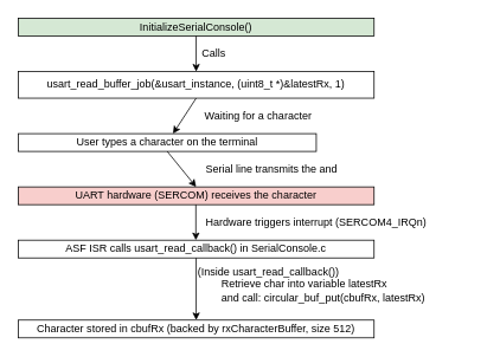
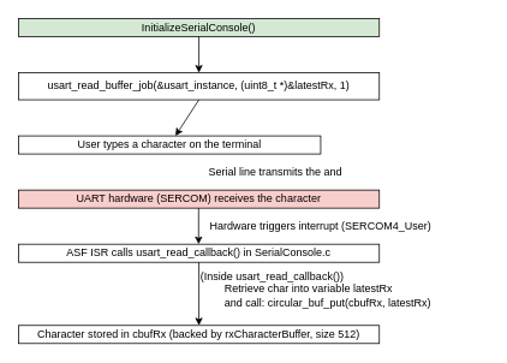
  <mxCell id="0" />
  <mxCell id="1" parent="0" />
  <mxCell id="2" value="InitializeSerialConsole()" style="rounded=0;whiteSpace=wrap;html=1;fillColor=#d5e8d4;" vertex="1" parent="1"><mxGeometry x="20" y="20" width="400" height="20" as="geometry" /></mxCell>
  <mxCell id="3" value="usart_read_buffer_job&lt;span style=&quot;background-color: transparent; color: light-dark(rgb(0, 0, 0), rgb(255, 255, 255));&quot;&gt;(&amp;amp;usart_instance, (uint8_t *)&amp;amp;latestRx, 1)&lt;/span&gt;" style="rounded=0;whiteSpace=wrap;html=1;" vertex="1" parent="1"><mxGeometry x="20" y="80" width="400" height="30" as="geometry" /></mxCell>
  <mxCell id="4" value="User types a character on the terminal" style="rounded=0;whiteSpace=wrap;html=1;" vertex="1" parent="1"><mxGeometry x="20" y="150" width="335" height="20" as="geometry" /></mxCell>
  <mxCell id="5" value="UART hardware (SERCOM) receives the character" style="rounded=0;whiteSpace=wrap;html=1;fillColor=#f8cecc;" vertex="1" parent="1"><mxGeometry x="20" y="210" width="400" height="20" as="geometry" /></mxCell>
  <mxCell id="6" value="ASF ISR calls usart_read_callback() in SerialConsole.c" style="rounded=0;whiteSpace=wrap;html=1;" vertex="1" parent="1"><mxGeometry x="20" y="270" width="400" height="20" as="geometry" /></mxCell>
  <mxCell id="7" value="Character stored in cbufRx (backed by rxCharacterBuffer, size 512)" style="rounded=0;whiteSpace=wrap;html=1;" vertex="1" parent="1"><mxGeometry x="20" y="360" width="400" height="20" as="geometry" /></mxCell>
  <mxCell id="8" value="" style="endArrow=classic;html=1;rounded=0;exitX=0.5;exitY=1;exitDx=0;exitDy=0;" edge="1" parent="1" source="2" target="3"><mxGeometry width="50" height="50" relative="1" as="geometry"><mxPoint x="240" y="300" as="sourcePoint" /><mxPoint x="290" y="250" as="targetPoint" /></mxGeometry></mxCell>
  <mxCell id="9" value="" style="endArrow=classic;html=1;rounded=0;exitX=0.5;exitY=1;exitDx=0;exitDy=0;" edge="1" parent="1" source="3" target="4"><mxGeometry width="50" height="50" relative="1" as="geometry"><mxPoint x="230" y="50" as="sourcePoint" /><mxPoint x="230" y="90" as="targetPoint" /></mxGeometry></mxCell>
- <mxCell id="10" value="" style="endArrow=classic;html=1;rounded=0;exitX=0.5;exitY=1;exitDx=0;exitDy=0;entryX=0.5;entryY=0;entryDx=0;entryDy=0;" edge="1" parent="1" source="4" target="5"><mxGeometry width="50" height="50" relative="1" as="geometry"><mxPoint x="240" y="60" as="sourcePoint" /><mxPoint x="240" y="100" as="targetPoint" /></mxGeometry></mxCell>
  <mxCell id="11" value="" style="endArrow=classic;html=1;rounded=0;exitX=0.5;exitY=1;exitDx=0;exitDy=0;" edge="1" parent="1"><mxGeometry width="50" height="50" relative="1" as="geometry"><mxPoint x="219.67" y="230" as="sourcePoint" /><mxPoint x="219.67" y="270" as="targetPoint" /></mxGeometry></mxCell>
  <mxCell id="12" value="" style="endArrow=classic;html=1;rounded=0;exitX=0.5;exitY=1;exitDx=0;exitDy=0;entryX=0.5;entryY=0;entryDx=0;entryDy=0;" edge="1" parent="1" source="6" target="7"><mxGeometry width="50" height="50" relative="1" as="geometry"><mxPoint x="260" y="80" as="sourcePoint" /><mxPoint x="260" y="120" as="targetPoint" /></mxGeometry></mxCell>
- <mxCell id="13" value="Calls" style="text;html=1;align=center;verticalAlign=middle;whiteSpace=wrap;rounded=0;" vertex="1" parent="1"><mxGeometry x="210" y="50" width="60" height="20" as="geometry" /></mxCell>
- <mxCell id="14" value="Waiting for a character" style="text;html=1;align=center;verticalAlign=middle;whiteSpace=wrap;rounded=0;" vertex="1" parent="1"><mxGeometry x="220" y="120" width="140" height="20" as="geometry" /></mxCell>
  <mxCell id="15" value="Serial line transmits the and" style="text;html=1;align=center;verticalAlign=middle;whiteSpace=wrap;rounded=0;" vertex="1" parent="1"><mxGeometry x="220" y="180" width="170" height="20" as="geometry" /></mxCell>
- <mxCell id="16" value="Hardware triggers interrupt (SERCOM4_IRQn)" style="text;html=1;align=center;verticalAlign=middle;whiteSpace=wrap;rounded=0;" vertex="1" parent="1"><mxGeometry x="220" y="240" width="270" height="20" as="geometry" /></mxCell>
+ <mxCell id="16" value="Hardware triggers interrupt (SERCOM4_User)" style="text;html=1;align=center;verticalAlign=middle;whiteSpace=wrap;rounded=0;" vertex="1" parent="1"><mxGeometry x="220" y="240" width="270" height="20" as="geometry" /></mxCell>
  <mxCell id="17" value="&lt;div&gt;(Inside usart_read_callback())&lt;/div&gt;&lt;div&gt;&amp;nbsp; &amp;nbsp; &amp;nbsp; &amp;nbsp; Retrieve char into variable latestRx&lt;/div&gt;&lt;div&gt;&amp;nbsp; &amp;nbsp; &amp;nbsp; &amp;nbsp; and call:&lt;span style=&quot;background-color: transparent; color: light-dark(rgb(0, 0, 0), rgb(255, 255, 255));&quot;&gt;&amp;nbsp;circular_buf_put(cbufRx, latestRx)&lt;/span&gt;&lt;/div&gt;" style="text;html=1;align=left;verticalAlign=middle;whiteSpace=wrap;rounded=0;" vertex="1" parent="1"><mxGeometry x="220" y="310" width="320" height="20" as="geometry" /></mxCell>
